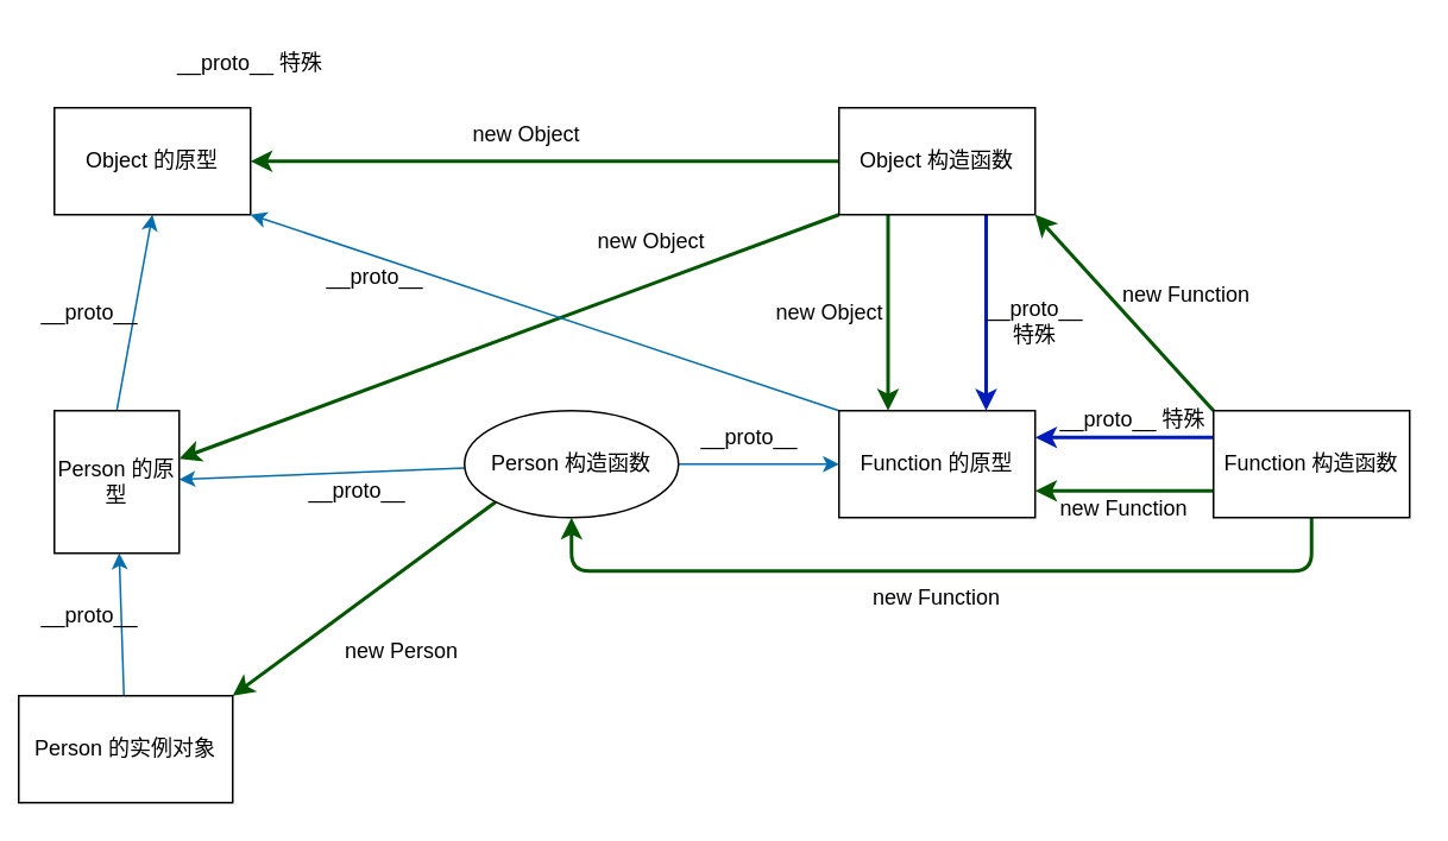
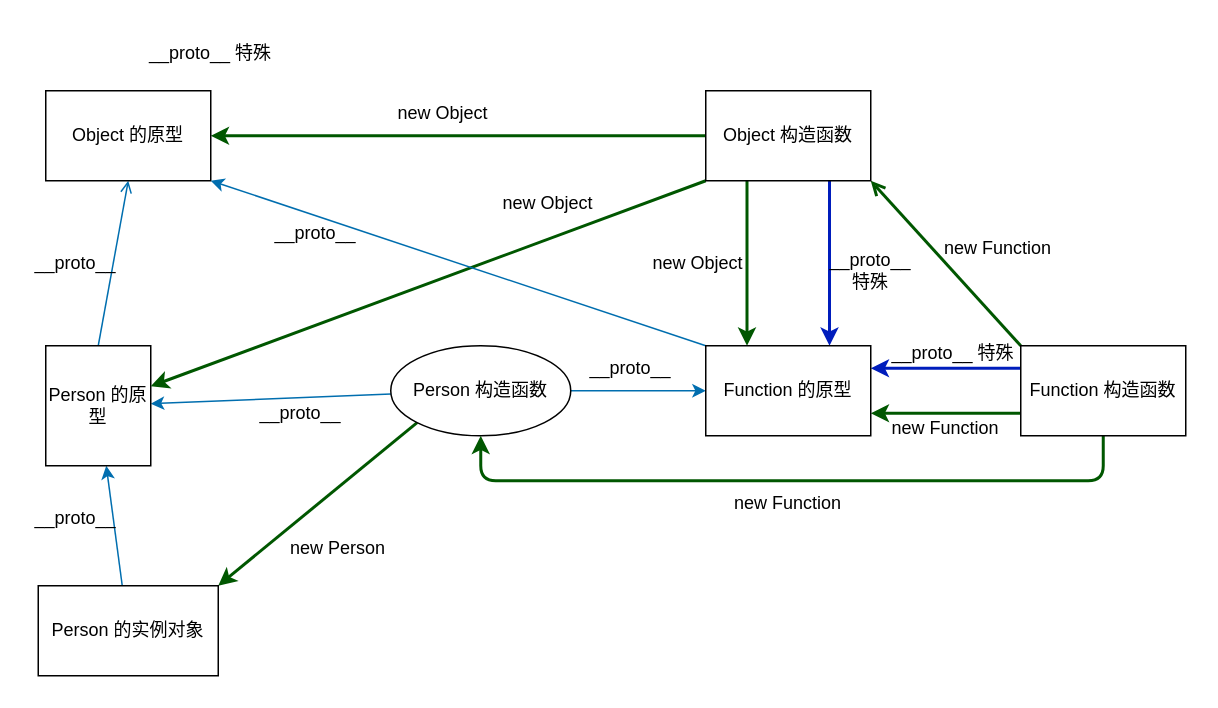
  <mxCell id="0" />
  <mxCell id="1" parent="0" />
  <mxCell id="2" value="" style="edgeStyle=none;html=1;fillColor=#1ba1e2;strokeColor=#006EAF;" edge="1" parent="1" source="5" target="9"><mxGeometry relative="1" as="geometry" /></mxCell>
  <mxCell id="3" style="edgeStyle=none;html=1;exitX=0;exitY=1;exitDx=0;exitDy=0;entryX=1;entryY=0;entryDx=0;entryDy=0;strokeWidth=2;fillColor=#008a00;strokeColor=#005700;" edge="1" parent="1" source="5" target="7"><mxGeometry relative="1" as="geometry" /></mxCell>
  <mxCell id="4" style="edgeStyle=none;html=1;exitX=1;exitY=0.5;exitDx=0;exitDy=0;entryX=0;entryY=0.5;entryDx=0;entryDy=0;fillColor=#1ba1e2;strokeColor=#006EAF;" edge="1" parent="1" source="5" target="24"><mxGeometry relative="1" as="geometry" /></mxCell>
  <mxCell id="5" value="Person 构造函数" style="ellipse;whiteSpace=wrap;html=1;" vertex="1" parent="1"><mxGeometry x="260" y="230" width="120" height="60" as="geometry" /></mxCell>
  <mxCell id="6" value="" style="edgeStyle=none;html=1;fillColor=#1ba1e2;strokeColor=#006EAF;" edge="1" parent="1" source="7" target="9"><mxGeometry relative="1" as="geometry" /></mxCell>
- <mxCell id="7" value="Person 的实例对象" style="rounded=0;whiteSpace=wrap;html=1;" vertex="1" parent="1"><mxGeometry x="10" y="390" width="120" height="60" as="geometry" /></mxCell>
- <mxCell id="8" style="edgeStyle=none;html=1;exitX=0.5;exitY=0;exitDx=0;exitDy=0;entryX=0.5;entryY=1;entryDx=0;entryDy=0;fillColor=#1ba1e2;strokeColor=#006EAF;" edge="1" parent="1" source="9" target="21"><mxGeometry relative="1" as="geometry" /></mxCell>
+ <mxCell id="7" value="Person 的实例对象" style="rounded=0;whiteSpace=wrap;html=1;" vertex="1" parent="1"><mxGeometry x="25" y="390" width="120" height="60" as="geometry" /></mxCell>
+ <mxCell id="8" style="edgeStyle=none;html=1;exitX=0.5;exitY=0;exitDx=0;exitDy=0;entryX=0.5;entryY=1;entryDx=0;entryDy=0;fillColor=#1ba1e2;strokeColor=#006EAF;endArrow=open;" edge="1" parent="1" source="9" target="21"><mxGeometry relative="1" as="geometry" /></mxCell>
  <mxCell id="9" value="Person 的原型" style="rounded=0;whiteSpace=wrap;html=1;" vertex="1" parent="1"><mxGeometry x="30" y="230" width="70" height="80" as="geometry" /></mxCell>
  <mxCell id="10" value="__proto__" style="text;html=1;strokeColor=none;fillColor=none;align=center;verticalAlign=middle;whiteSpace=wrap;rounded=0;" vertex="1" parent="1"><mxGeometry x="20" y="330" width="60" height="30" as="geometry" /></mxCell>
  <mxCell id="11" style="edgeStyle=none;html=1;exitX=0;exitY=0.75;exitDx=0;exitDy=0;entryX=1;entryY=0.75;entryDx=0;entryDy=0;fillColor=#008a00;strokeColor=#005700;strokeWidth=2;" edge="1" parent="1" source="15" target="24"><mxGeometry relative="1" as="geometry" /></mxCell>
- <mxCell id="12" style="edgeStyle=none;html=1;exitX=0;exitY=0;exitDx=0;exitDy=0;entryX=1;entryY=1;entryDx=0;entryDy=0;strokeWidth=2;fillColor=#008a00;strokeColor=#005700;" edge="1" parent="1" source="15" target="20"><mxGeometry relative="1" as="geometry" /></mxCell>
+ <mxCell id="12" style="edgeStyle=none;html=1;exitX=0;exitY=0;exitDx=0;exitDy=0;entryX=1;entryY=1;entryDx=0;entryDy=0;strokeWidth=2;fillColor=#008a00;strokeColor=#005700;endArrow=open;" edge="1" parent="1" source="15" target="20"><mxGeometry relative="1" as="geometry" /></mxCell>
  <mxCell id="13" style="edgeStyle=none;html=1;exitX=0.5;exitY=1;exitDx=0;exitDy=0;entryX=0.5;entryY=1;entryDx=0;entryDy=0;fillColor=#008a00;strokeColor=#005700;strokeWidth=2;" edge="1" parent="1" source="15" target="5"><mxGeometry relative="1" as="geometry"><Array as="points"><mxPoint x="735" y="320" /><mxPoint x="530" y="320" /><mxPoint x="320" y="320" /></Array></mxGeometry></mxCell>
  <mxCell id="14" style="edgeStyle=none;html=1;exitX=0;exitY=0.25;exitDx=0;exitDy=0;entryX=1;entryY=0.25;entryDx=0;entryDy=0;strokeWidth=2;fillColor=#0050ef;strokeColor=#001DBC;" edge="1" parent="1" source="15" target="24"><mxGeometry relative="1" as="geometry" /></mxCell>
  <mxCell id="15" value="Function 构造函数" style="rounded=0;whiteSpace=wrap;html=1;" vertex="1" parent="1"><mxGeometry x="680" y="230" width="110" height="60" as="geometry" /></mxCell>
  <mxCell id="16" style="edgeStyle=none;html=1;exitX=0;exitY=1;exitDx=0;exitDy=0;strokeWidth=2;fillColor=#008a00;strokeColor=#005700;" edge="1" parent="1" source="20" target="9"><mxGeometry relative="1" as="geometry" /></mxCell>
  <mxCell id="17" value="" style="edgeStyle=none;html=1;strokeWidth=2;fillColor=#008a00;strokeColor=#005700;" edge="1" parent="1" source="20" target="21"><mxGeometry relative="1" as="geometry" /></mxCell>
  <mxCell id="18" style="edgeStyle=none;html=1;exitX=0.75;exitY=1;exitDx=0;exitDy=0;entryX=0.75;entryY=0;entryDx=0;entryDy=0;strokeWidth=2;fillColor=#0050ef;strokeColor=#001DBC;" edge="1" parent="1" source="20" target="24"><mxGeometry relative="1" as="geometry" /></mxCell>
  <mxCell id="19" style="edgeStyle=none;html=1;exitX=0.25;exitY=1;exitDx=0;exitDy=0;entryX=0.25;entryY=0;entryDx=0;entryDy=0;strokeWidth=2;fillColor=#008a00;strokeColor=#005700;" edge="1" parent="1" source="20" target="24"><mxGeometry relative="1" as="geometry" /></mxCell>
  <mxCell id="20" value="Object 构造函数" style="rounded=0;whiteSpace=wrap;html=1;" vertex="1" parent="1"><mxGeometry x="470" y="60" width="110" height="60" as="geometry" /></mxCell>
  <mxCell id="21" value="Object 的原型" style="rounded=0;whiteSpace=wrap;html=1;" vertex="1" parent="1"><mxGeometry x="30" y="60" width="110" height="60" as="geometry" /></mxCell>
  <mxCell id="22" value="__proto__" style="text;html=1;strokeColor=none;fillColor=none;align=center;verticalAlign=middle;whiteSpace=wrap;rounded=0;" vertex="1" parent="1"><mxGeometry x="20" y="160" width="60" height="30" as="geometry" /></mxCell>
  <mxCell id="23" style="edgeStyle=none;html=1;exitX=0;exitY=0;exitDx=0;exitDy=0;entryX=1;entryY=1;entryDx=0;entryDy=0;fillColor=#1ba1e2;strokeColor=#006EAF;" edge="1" parent="1" source="24" target="21"><mxGeometry relative="1" as="geometry" /></mxCell>
  <mxCell id="24" value="Function 的原型" style="rounded=0;whiteSpace=wrap;html=1;" vertex="1" parent="1"><mxGeometry x="470" y="230" width="110" height="60" as="geometry" /></mxCell>
  <mxCell id="25" value="new Object" style="text;html=1;strokeColor=none;fillColor=none;align=center;verticalAlign=middle;whiteSpace=wrap;rounded=0;" vertex="1" parent="1"><mxGeometry x="250" y="60" width="90" height="30" as="geometry" /></mxCell>
  <mxCell id="26" value="new Object" style="text;html=1;strokeColor=none;fillColor=none;align=center;verticalAlign=middle;whiteSpace=wrap;rounded=0;" vertex="1" parent="1"><mxGeometry x="320" y="120" width="90" height="30" as="geometry" /></mxCell>
  <mxCell id="27" value="new Person" style="text;html=1;strokeColor=none;fillColor=none;align=center;verticalAlign=middle;whiteSpace=wrap;rounded=0;" vertex="1" parent="1"><mxGeometry x="180" y="350" width="90" height="30" as="geometry" /></mxCell>
  <mxCell id="28" value="new Function" style="text;html=1;strokeColor=none;fillColor=none;align=center;verticalAlign=middle;whiteSpace=wrap;rounded=0;" vertex="1" parent="1"><mxGeometry x="480" y="320" width="90" height="30" as="geometry" /></mxCell>
  <mxCell id="29" value="__proto__ 特殊" style="text;html=1;strokeColor=none;fillColor=none;align=center;verticalAlign=middle;whiteSpace=wrap;rounded=0;" vertex="1" parent="1"><mxGeometry x="585" y="220" width="100" height="30" as="geometry" /></mxCell>
  <mxCell id="30" value="new Function" style="text;html=1;strokeColor=none;fillColor=none;align=center;verticalAlign=middle;whiteSpace=wrap;rounded=0;" vertex="1" parent="1"><mxGeometry x="585" y="270" width="90" height="30" as="geometry" /></mxCell>
  <mxCell id="31" value="__proto__" style="text;html=1;strokeColor=none;fillColor=none;align=center;verticalAlign=middle;whiteSpace=wrap;rounded=0;" vertex="1" parent="1"><mxGeometry x="170" y="260" width="60" height="30" as="geometry" /></mxCell>
  <mxCell id="32" value="__proto__" style="text;html=1;strokeColor=none;fillColor=none;align=center;verticalAlign=middle;whiteSpace=wrap;rounded=0;" vertex="1" parent="1"><mxGeometry x="390" y="230" width="60" height="30" as="geometry" /></mxCell>
  <mxCell id="33" value="new Function" style="text;html=1;strokeColor=none;fillColor=none;align=center;verticalAlign=middle;whiteSpace=wrap;rounded=0;" vertex="1" parent="1"><mxGeometry x="620" y="150" width="90" height="30" as="geometry" /></mxCell>
  <mxCell id="34" value="__proto__ 特殊" style="text;html=1;strokeColor=none;fillColor=none;align=center;verticalAlign=middle;whiteSpace=wrap;rounded=0;" vertex="1" parent="1"><mxGeometry x="550" y="160" width="60" height="40" as="geometry" /></mxCell>
  <mxCell id="35" value="new Object" style="text;html=1;strokeColor=none;fillColor=none;align=center;verticalAlign=middle;whiteSpace=wrap;rounded=0;" vertex="1" parent="1"><mxGeometry x="420" y="160" width="90" height="30" as="geometry" /></mxCell>
  <mxCell id="36" value="__proto__" style="text;html=1;strokeColor=none;fillColor=none;align=center;verticalAlign=middle;whiteSpace=wrap;rounded=0;" vertex="1" parent="1"><mxGeometry x="180" y="140" width="60" height="30" as="geometry" /></mxCell>
  <mxCell id="37" value="__proto__ 特殊" style="text;html=1;strokeColor=none;fillColor=none;align=center;verticalAlign=middle;whiteSpace=wrap;rounded=0;" vertex="1" parent="1"><mxGeometry x="90" y="20" width="100" height="30" as="geometry" /></mxCell>
